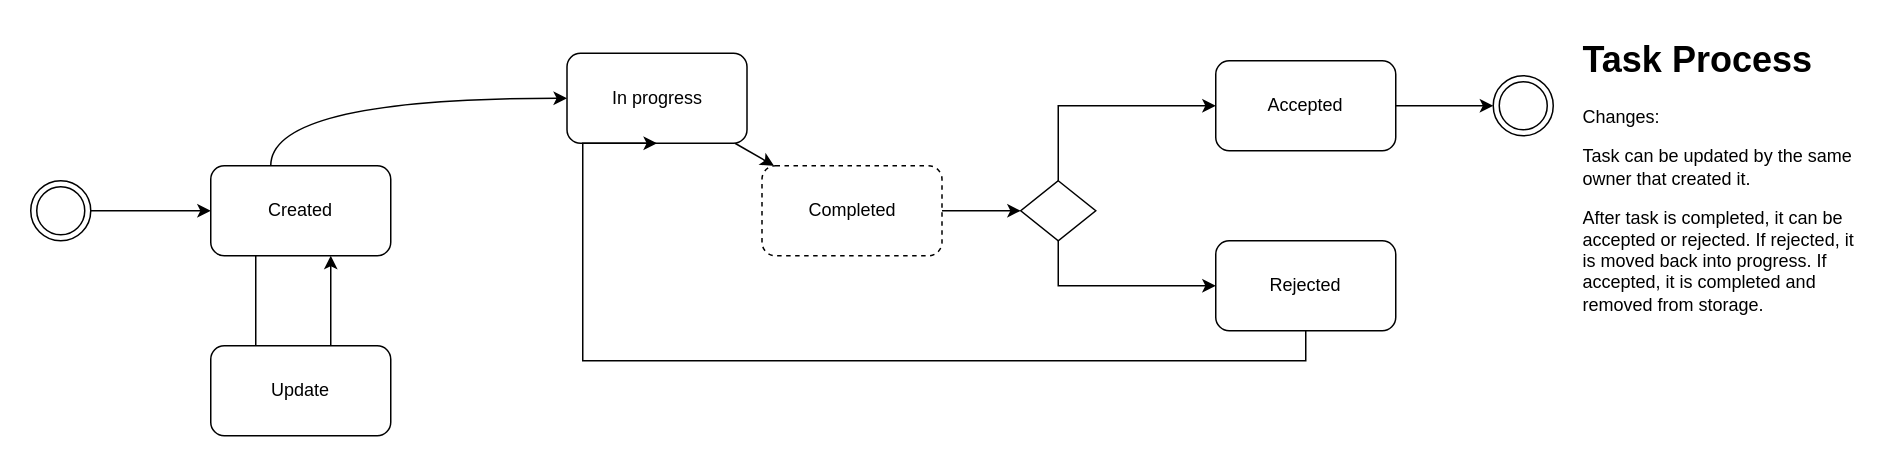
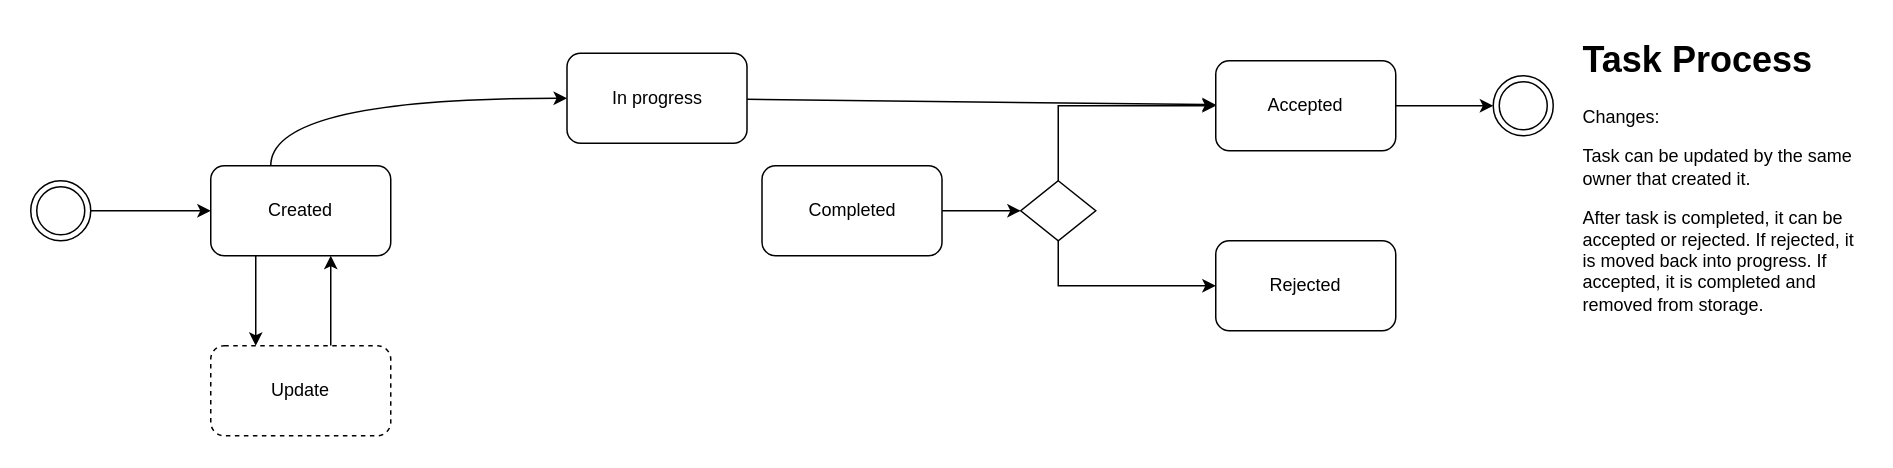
  <mxCell id="0" />
  <mxCell id="1" parent="0" />
  <mxCell id="2" style="edgeStyle=orthogonalEdgeStyle;rounded=0;orthogonalLoop=1;jettySize=auto;html=1;entryX=0;entryY=0.5;entryDx=0;entryDy=0;" edge="1" parent="1" source="3" target="6"><mxGeometry relative="1" as="geometry" /></mxCell>
  <mxCell id="3" value="" style="ellipse;shape=doubleEllipse;whiteSpace=wrap;html=1;aspect=fixed;" vertex="1" parent="1"><mxGeometry x="20" y="120" width="40" height="40" as="geometry" /></mxCell>
  <mxCell id="4" style="edgeStyle=orthogonalEdgeStyle;curved=1;rounded=0;orthogonalLoop=1;jettySize=auto;html=1;" edge="1" parent="1" source="6" target="8"><mxGeometry relative="1" as="geometry"><Array as="points"><mxPoint x="180" y="140" /></Array></mxGeometry></mxCell>
- <mxCell id="5" style="edgeStyle=orthogonalEdgeStyle;rounded=0;orthogonalLoop=1;jettySize=auto;html=1;entryX=0.25;entryY=0;entryDx=0;entryDy=0;exitX=0.25;exitY=1;exitDx=0;exitDy=0;endArrow=none;" edge="1" parent="1" source="6" target="20"><mxGeometry relative="1" as="geometry"><Array as="points" /></mxGeometry></mxCell>
+ <mxCell id="5" style="edgeStyle=orthogonalEdgeStyle;rounded=0;orthogonalLoop=1;jettySize=auto;html=1;entryX=0.25;entryY=0;entryDx=0;entryDy=0;exitX=0.25;exitY=1;exitDx=0;exitDy=0;" edge="1" parent="1" source="6" target="20"><mxGeometry relative="1" as="geometry"><Array as="points" /></mxGeometry></mxCell>
  <mxCell id="6" value="Created" style="rounded=1;whiteSpace=wrap;html=1;" vertex="1" parent="1"><mxGeometry x="140" y="110" width="120" height="60" as="geometry" /></mxCell>
- <mxCell id="7" style="edgeStyle=none;rounded=0;orthogonalLoop=1;jettySize=auto;html=1;" edge="1" parent="1" source="8" target="10"><mxGeometry relative="1" as="geometry" /></mxCell>
+ <mxCell id="7" style="edgeStyle=none;rounded=0;orthogonalLoop=1;jettySize=auto;html=1;" edge="1" parent="1" source="8" target="13"><mxGeometry relative="1" as="geometry" /></mxCell>
  <mxCell id="8" value="In progress" style="rounded=1;whiteSpace=wrap;html=1;" vertex="1" parent="1"><mxGeometry x="377.5" y="35" width="120" height="60" as="geometry" /></mxCell>
  <mxCell id="9" style="edgeStyle=orthogonalEdgeStyle;rounded=0;orthogonalLoop=1;jettySize=auto;html=1;entryX=0;entryY=0.5;entryDx=0;entryDy=0;" edge="1" parent="1" source="10" target="16"><mxGeometry relative="1" as="geometry" /></mxCell>
- <mxCell id="10" value="Completed" style="rounded=1;whiteSpace=wrap;html=1;dashed=1;" vertex="1" parent="1"><mxGeometry x="507.5" y="110" width="120" height="60" as="geometry" /></mxCell>
+ <mxCell id="10" value="Completed" style="rounded=1;whiteSpace=wrap;html=1;" vertex="1" parent="1"><mxGeometry x="507.5" y="110" width="120" height="60" as="geometry" /></mxCell>
  <mxCell id="11" value="" style="ellipse;shape=doubleEllipse;whiteSpace=wrap;html=1;aspect=fixed;" vertex="1" parent="1"><mxGeometry x="995" y="50" width="40" height="40" as="geometry" /></mxCell>
  <mxCell id="12" style="edgeStyle=orthogonalEdgeStyle;rounded=0;orthogonalLoop=1;jettySize=auto;html=1;entryX=0;entryY=0.5;entryDx=0;entryDy=0;" edge="1" parent="1" source="13" target="11"><mxGeometry relative="1" as="geometry" /></mxCell>
  <mxCell id="13" value="Accepted" style="rounded=1;whiteSpace=wrap;html=1;" vertex="1" parent="1"><mxGeometry x="810" y="40" width="120" height="60" as="geometry" /></mxCell>
  <mxCell id="14" style="edgeStyle=orthogonalEdgeStyle;rounded=0;orthogonalLoop=1;jettySize=auto;html=1;entryX=0;entryY=0.5;entryDx=0;entryDy=0;" edge="1" parent="1" source="16" target="13"><mxGeometry relative="1" as="geometry"><mxPoint x="870" y="80" as="targetPoint" /><Array as="points"><mxPoint x="705" y="70" /></Array></mxGeometry></mxCell>
  <mxCell id="15" style="edgeStyle=orthogonalEdgeStyle;rounded=0;orthogonalLoop=1;jettySize=auto;html=1;entryX=0;entryY=0.5;entryDx=0;entryDy=0;exitX=0.5;exitY=1;exitDx=0;exitDy=0;" edge="1" parent="1" source="16" target="18"><mxGeometry relative="1" as="geometry" /></mxCell>
  <mxCell id="16" value="" style="rhombus;whiteSpace=wrap;html=1;" vertex="1" parent="1"><mxGeometry x="680" y="120" width="50" height="40" as="geometry" /></mxCell>
- <mxCell id="17" style="edgeStyle=orthogonalEdgeStyle;rounded=0;orthogonalLoop=1;jettySize=auto;html=1;entryX=0.5;entryY=1;entryDx=0;entryDy=0;" edge="1" parent="1" source="18" target="8"><mxGeometry relative="1" as="geometry"><mxPoint x="370" y="280" as="targetPoint" /><Array as="points"><mxPoint x="870" y="240" /><mxPoint x="388" y="240" /></Array></mxGeometry></mxCell>
  <mxCell id="18" value="Rejected" style="rounded=1;whiteSpace=wrap;html=1;" vertex="1" parent="1"><mxGeometry x="810" y="160" width="120" height="60" as="geometry" /></mxCell>
  <mxCell id="19" style="edgeStyle=orthogonalEdgeStyle;rounded=0;orthogonalLoop=1;jettySize=auto;html=1;" edge="1" parent="1" source="20"><mxGeometry relative="1" as="geometry"><mxPoint x="220" y="170" as="targetPoint" /><Array as="points"><mxPoint x="220" y="170" /></Array></mxGeometry></mxCell>
- <mxCell id="20" value="Update" style="rounded=1;whiteSpace=wrap;html=1;" vertex="1" parent="1"><mxGeometry x="140" y="230" width="120" height="60" as="geometry" /></mxCell>
+ <mxCell id="20" value="Update" style="rounded=1;whiteSpace=wrap;html=1;dashed=1;" vertex="1" parent="1"><mxGeometry x="140" y="230" width="120" height="60" as="geometry" /></mxCell>
  <mxCell id="21" value="&lt;h1&gt;Task Process&lt;/h1&gt;&lt;p&gt;Changes:&amp;nbsp;&lt;/p&gt;&lt;p&gt;Task can be updated by the same owner that created it.&lt;/p&gt;&lt;p&gt;After task is completed, it can be accepted or rejected. If rejected, it is moved back into progress. If accepted, it is completed and removed from storage.&lt;/p&gt;&lt;p&gt;&lt;br&gt;&lt;/p&gt;" style="text;html=1;strokeColor=none;fillColor=none;spacing=5;spacingTop=-20;whiteSpace=wrap;overflow=hidden;rounded=0;" vertex="1" parent="1"><mxGeometry x="1050" y="20" width="190" height="230" as="geometry" /></mxCell>
